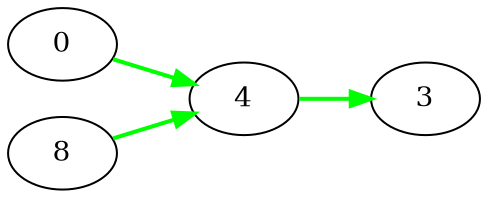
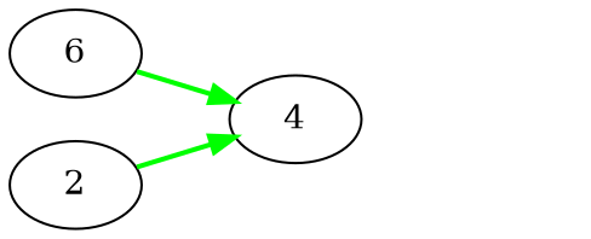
  digraph {
    rankdir=LR
    node [color=black]
    edge [color=green penwidth=2]
-   n1 [label=0]
+   n1 [label=6]
    n2 [label=4]
-   n3 [label=3]
-   n4 [label=8]
+   n4 [label=2]
    n1 -> n2
-   n2 -> n3
    n4 -> n2
  }
